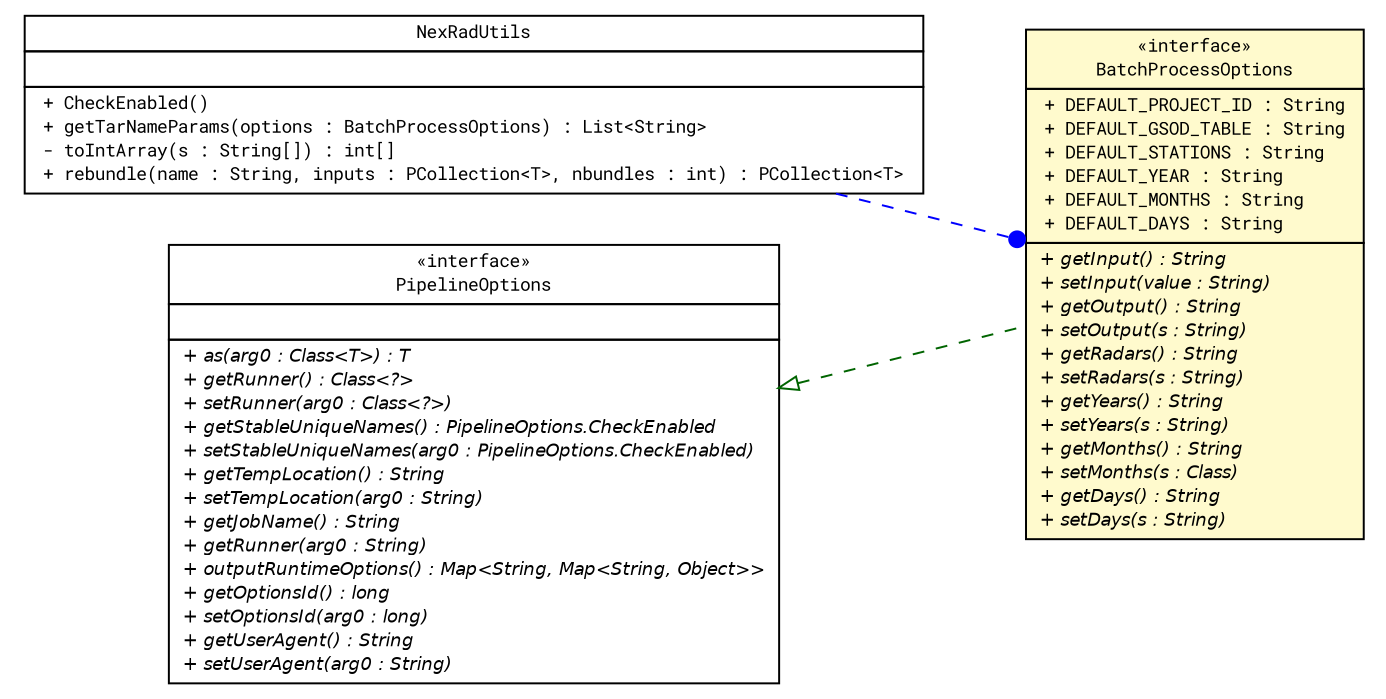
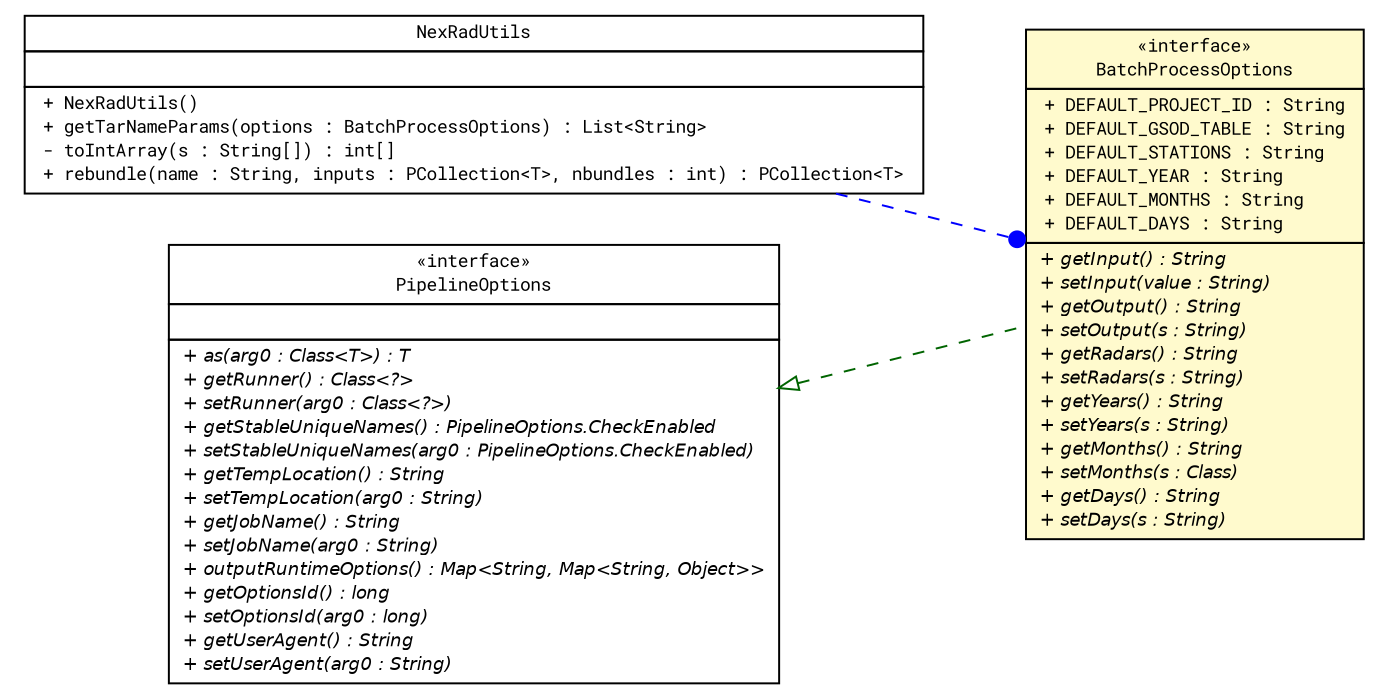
  digraph {
    fontname="Roboto Mono"
    nodesep=0.25
    rankdir=LR
    ranksep=0.5
    node [fontcolor=black fontname="Roboto Mono" fontsize=9.0 shape=plaintext]
    edge [fontname="Roboto Mono" headport=p labelfontname=Helvetica labelfontsize=10 style=dashed tailport=p]
-   n1 [label=<<table title="com.google.cloud.public_datasets.nexrad2.NexRadUtils" border="0" cellborder="1" cellspacing="0" cellpadding="2" port="p" href="../../../google/cloud/public_datasets/nexrad2/NexRadUtils.html"> 		<tr><td><table border="0" cellspacing="0" cellpadding="1"> <tr><td align="center" balign="center"> NexRadUtils </td></tr> 		</table></td></tr> 		<tr><td><table border="0" cellspacing="0" cellpadding="1"> <tr><td align="left" balign="left">  </td></tr> 		</table></td></tr> 		<tr><td><table border="0" cellspacing="0" cellpadding="1"> <tr><td align="left" balign="left"> + CheckEnabled() </td></tr> <tr><td align="left" balign="left"> + getTarNameParams(options : BatchProcessOptions) : List&lt;String&gt; </td></tr> <tr><td align="left" balign="left"> - toIntArray(s : String[]) : int[] </td></tr> <tr><td align="left" balign="left"> + rebundle(name : String, inputs : PCollection&lt;T&gt;, nbundles : int) : PCollection&lt;T&gt; </td></tr> 		</table></td></tr> 		</table>>]
+   n1 [label=<<table title="com.google.cloud.public_datasets.nexrad2.NexRadUtils" border="0" cellborder="1" cellspacing="0" cellpadding="2" port="p" href="../../../google/cloud/public_datasets/nexrad2/NexRadUtils.html"> 		<tr><td><table border="0" cellspacing="0" cellpadding="1"> <tr><td align="center" balign="center"> NexRadUtils </td></tr> 		</table></td></tr> 		<tr><td><table border="0" cellspacing="0" cellpadding="1"> <tr><td align="left" balign="left">  </td></tr> 		</table></td></tr> 		<tr><td><table border="0" cellspacing="0" cellpadding="1"> <tr><td align="left" balign="left"> + NexRadUtils() </td></tr> <tr><td align="left" balign="left"> + getTarNameParams(options : BatchProcessOptions) : List&lt;String&gt; </td></tr> <tr><td align="left" balign="left"> - toIntArray(s : String[]) : int[] </td></tr> <tr><td align="left" balign="left"> + rebundle(name : String, inputs : PCollection&lt;T&gt;, nbundles : int) : PCollection&lt;T&gt; </td></tr> 		</table></td></tr> 		</table>>]
    n2 [label=<<table title="com.ohair.stephen.edp.BatchProcessOptions" border="0" cellborder="1" cellspacing="0" cellpadding="2" port="p" bgcolor="lemonChiffon" href="./BatchProcessOptions.html"> 		<tr><td><table border="0" cellspacing="0" cellpadding="1"> <tr><td align="center" balign="center"> &#171;interface&#187; </td></tr> <tr><td align="center" balign="center"> BatchProcessOptions </td></tr> 		</table></td></tr> 		<tr><td><table border="0" cellspacing="0" cellpadding="1"> <tr><td align="left" balign="left"> + DEFAULT_PROJECT_ID : String </td></tr> <tr><td align="left" balign="left"> + DEFAULT_GSOD_TABLE : String </td></tr> <tr><td align="left" balign="left"> + DEFAULT_STATIONS : String </td></tr> <tr><td align="left" balign="left"> + DEFAULT_YEAR : String </td></tr> <tr><td align="left" balign="left"> + DEFAULT_MONTHS : String </td></tr> <tr><td align="left" balign="left"> + DEFAULT_DAYS : String </td></tr> 		</table></td></tr> 		<tr><td><table border="0" cellspacing="0" cellpadding="1"> <tr><td align="left" balign="left"><font face="Helvetica-Oblique" point-size="9.0"> + getInput() : String </font></td></tr> <tr><td align="left" balign="left"><font face="Helvetica-Oblique" point-size="9.0"> + setInput(value : String) </font></td></tr> <tr><td align="left" balign="left"><font face="Helvetica-Oblique" point-size="9.0"> + getOutput() : String </font></td></tr> <tr><td align="left" balign="left"><font face="Helvetica-Oblique" point-size="9.0"> + setOutput(s : String) </font></td></tr> <tr><td align="left" balign="left"><font face="Helvetica-Oblique" point-size="9.0"> + getRadars() : String </font></td></tr> <tr><td align="left" balign="left"><font face="Helvetica-Oblique" point-size="9.0"> + setRadars(s : String) </font></td></tr> <tr><td align="left" balign="left"><font face="Helvetica-Oblique" point-size="9.0"> + getYears() : String </font></td></tr> <tr><td align="left" balign="left"><font face="Helvetica-Oblique" point-size="9.0"> + setYears(s : String) </font></td></tr> <tr><td align="left" balign="left"><font face="Helvetica-Oblique" point-size="9.0"> + getMonths() : String </font></td></tr> <tr><td align="left" balign="left"><font face="Helvetica-Oblique" point-size="9.0"> + setMonths(s : Class) </font></td></tr> <tr><td align="left" balign="left"><font face="Helvetica-Oblique" point-size="9.0"> + getDays() : String </font></td></tr> <tr><td align="left" balign="left"><font face="Helvetica-Oblique" point-size="9.0"> + setDays(s : String) </font></td></tr> 		</table></td></tr> 		</table>>]
-   n3 [label=<<table title="org.apache.beam.sdk.options.PipelineOptions" border="0" cellborder="1" cellspacing="0" cellpadding="2" port="p" href="http://java.sun.com/j2se/1.4.2/docs/api/org/apache/beam/sdk/options/PipelineOptions.html"> 		<tr><td><table border="0" cellspacing="0" cellpadding="1"> <tr><td align="center" balign="center"> &#171;interface&#187; </td></tr> <tr><td align="center" balign="center"> PipelineOptions </td></tr> 		</table></td></tr> 		<tr><td><table border="0" cellspacing="0" cellpadding="1"> <tr><td align="left" balign="left">  </td></tr> 		</table></td></tr> 		<tr><td><table border="0" cellspacing="0" cellpadding="1"> <tr><td align="left" balign="left"><font face="Helvetica-Oblique" point-size="9.0"> + as(arg0 : Class&lt;T&gt;) : T </font></td></tr> <tr><td align="left" balign="left"><font face="Helvetica-Oblique" point-size="9.0"> + getRunner() : Class&lt;?&gt; </font></td></tr> <tr><td align="left" balign="left"><font face="Helvetica-Oblique" point-size="9.0"> + setRunner(arg0 : Class&lt;?&gt;) </font></td></tr> <tr><td align="left" balign="left"><font face="Helvetica-Oblique" point-size="9.0"> + getStableUniqueNames() : PipelineOptions.CheckEnabled </font></td></tr> <tr><td align="left" balign="left"><font face="Helvetica-Oblique" point-size="9.0"> + setStableUniqueNames(arg0 : PipelineOptions.CheckEnabled) </font></td></tr> <tr><td align="left" balign="left"><font face="Helvetica-Oblique" point-size="9.0"> + getTempLocation() : String </font></td></tr> <tr><td align="left" balign="left"><font face="Helvetica-Oblique" point-size="9.0"> + setTempLocation(arg0 : String) </font></td></tr> <tr><td align="left" balign="left"><font face="Helvetica-Oblique" point-size="9.0"> + getJobName() : String </font></td></tr> <tr><td align="left" balign="left"><font face="Helvetica-Oblique" point-size="9.0"> + getRunner(arg0 : String) </font></td></tr> <tr><td align="left" balign="left"><font face="Helvetica-Oblique" point-size="9.0"> + outputRuntimeOptions() : Map&lt;String, Map&lt;String, Object&gt;&gt; </font></td></tr> <tr><td align="left" balign="left"><font face="Helvetica-Oblique" point-size="9.0"> + getOptionsId() : long </font></td></tr> <tr><td align="left" balign="left"><font face="Helvetica-Oblique" point-size="9.0"> + setOptionsId(arg0 : long) </font></td></tr> <tr><td align="left" balign="left"><font face="Helvetica-Oblique" point-size="9.0"> + getUserAgent() : String </font></td></tr> <tr><td align="left" balign="left"><font face="Helvetica-Oblique" point-size="9.0"> + setUserAgent(arg0 : String) </font></td></tr> 		</table></td></tr> 		</table>>]
+   n3 [label=<<table title="org.apache.beam.sdk.options.PipelineOptions" border="0" cellborder="1" cellspacing="0" cellpadding="2" port="p" href="http://java.sun.com/j2se/1.4.2/docs/api/org/apache/beam/sdk/options/PipelineOptions.html"> 		<tr><td><table border="0" cellspacing="0" cellpadding="1"> <tr><td align="center" balign="center"> &#171;interface&#187; </td></tr> <tr><td align="center" balign="center"> PipelineOptions </td></tr> 		</table></td></tr> 		<tr><td><table border="0" cellspacing="0" cellpadding="1"> <tr><td align="left" balign="left">  </td></tr> 		</table></td></tr> 		<tr><td><table border="0" cellspacing="0" cellpadding="1"> <tr><td align="left" balign="left"><font face="Helvetica-Oblique" point-size="9.0"> + as(arg0 : Class&lt;T&gt;) : T </font></td></tr> <tr><td align="left" balign="left"><font face="Helvetica-Oblique" point-size="9.0"> + getRunner() : Class&lt;?&gt; </font></td></tr> <tr><td align="left" balign="left"><font face="Helvetica-Oblique" point-size="9.0"> + setRunner(arg0 : Class&lt;?&gt;) </font></td></tr> <tr><td align="left" balign="left"><font face="Helvetica-Oblique" point-size="9.0"> + getStableUniqueNames() : PipelineOptions.CheckEnabled </font></td></tr> <tr><td align="left" balign="left"><font face="Helvetica-Oblique" point-size="9.0"> + setStableUniqueNames(arg0 : PipelineOptions.CheckEnabled) </font></td></tr> <tr><td align="left" balign="left"><font face="Helvetica-Oblique" point-size="9.0"> + getTempLocation() : String </font></td></tr> <tr><td align="left" balign="left"><font face="Helvetica-Oblique" point-size="9.0"> + setTempLocation(arg0 : String) </font></td></tr> <tr><td align="left" balign="left"><font face="Helvetica-Oblique" point-size="9.0"> + getJobName() : String </font></td></tr> <tr><td align="left" balign="left"><font face="Helvetica-Oblique" point-size="9.0"> + setJobName(arg0 : String) </font></td></tr> <tr><td align="left" balign="left"><font face="Helvetica-Oblique" point-size="9.0"> + outputRuntimeOptions() : Map&lt;String, Map&lt;String, Object&gt;&gt; </font></td></tr> <tr><td align="left" balign="left"><font face="Helvetica-Oblique" point-size="9.0"> + getOptionsId() : long </font></td></tr> <tr><td align="left" balign="left"><font face="Helvetica-Oblique" point-size="9.0"> + setOptionsId(arg0 : long) </font></td></tr> <tr><td align="left" balign="left"><font face="Helvetica-Oblique" point-size="9.0"> + getUserAgent() : String </font></td></tr> <tr><td align="left" balign="left"><font face="Helvetica-Oblique" point-size="9.0"> + setUserAgent(arg0 : String) </font></td></tr> 		</table></td></tr> 		</table>>]
    n1 -> n2 [arrowhead=dot color=blue fontcolor=black fontsize=10.0]
    n3 -> n2 [arrowtail=empty color=darkgreen dir=back fontsize=10]
  }
